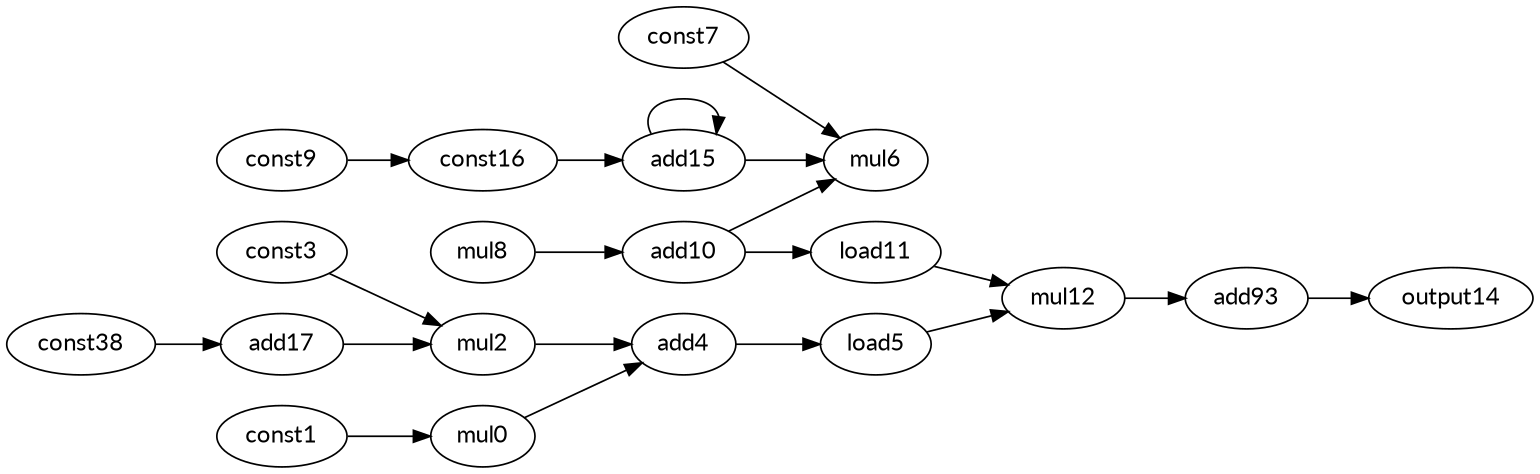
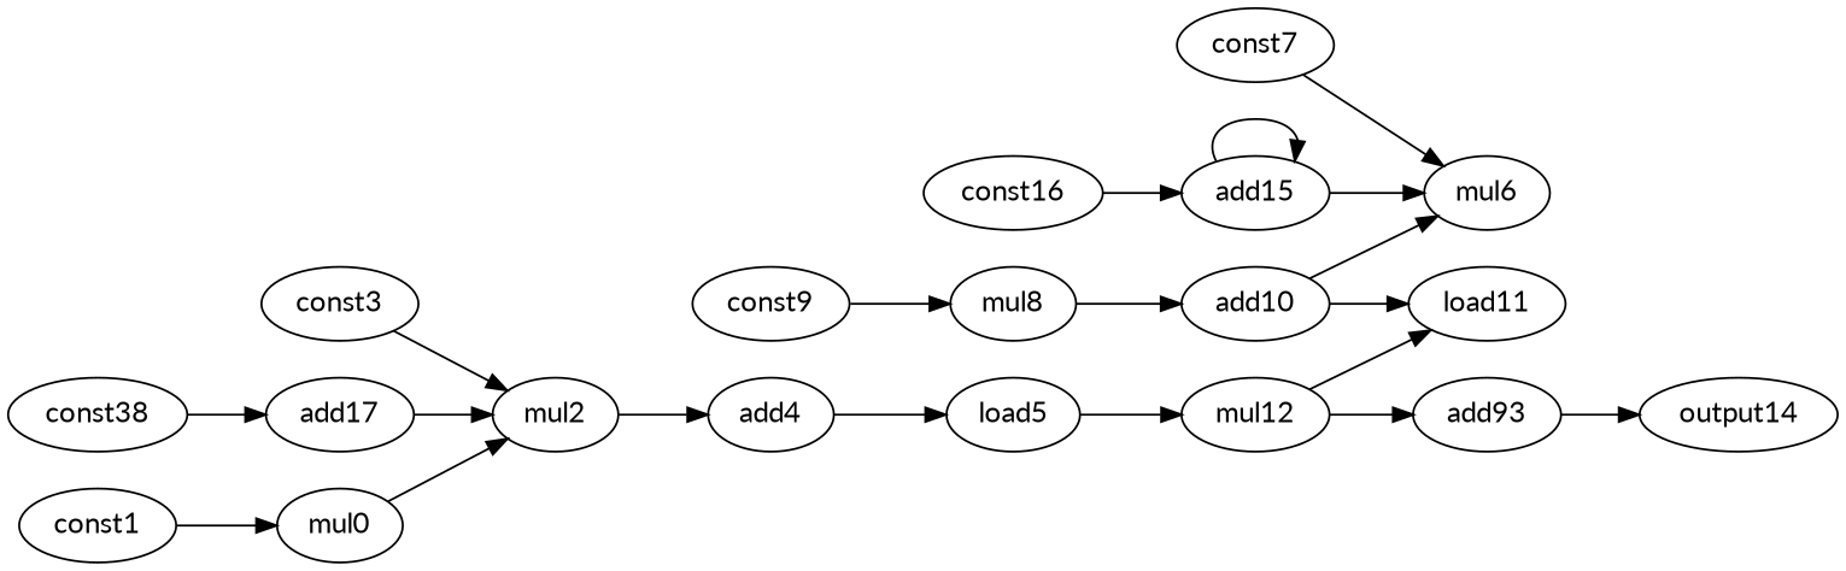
  digraph {
    fontname=Lato
    rankdir=LR
    node [fontname=Lato opcode=const]
    edge [fontname=Lato operand=0]
    mul0 [opcode=mul]
    add4 [opcode=add]
    load5 [opcode=load]
    const1 [const_value=" 0"]
    mul2 [opcode=mul]
    const3 [const_value=" 30"]
    mul12 [opcode=mul]
    n8 [label=add93 opcode=add]
    mul6 [opcode=mul]
    add10 [opcode=add]
    load11 [opcode=load]
    const7 [const_value=" 1"]
    mul8 [opcode=mul]
    const9 [const_value=" 0"]
    output14 [opcode=output]
    add15 [opcode=add]
    const16 [const_value=" 1"]
    add17 [opcode=add]
    n19 [const_value=" 1" label=const38]
-   mul0 -> add4
+   mul0 -> mul2
    add4 -> load5
    load5 -> mul12 [operand=1]
    const1 -> mul0
    mul2 -> add4 [operand=1]
    const3 -> mul2
    mul12 -> n8
    n8 -> output14
    add10 -> mul6
    add10 -> load11
-   load11 -> mul12
+   mul12 -> load11
    const7 -> mul6
    mul8 -> add10 [operand=1]
-   const9 -> const16
+   const9 -> mul8
    add15 -> mul6 [operand=1]
    add15 -> add15
    const16 -> add15 [operand=1]
    add17 -> mul2 [operand=1]
    n19 -> add17
  }
